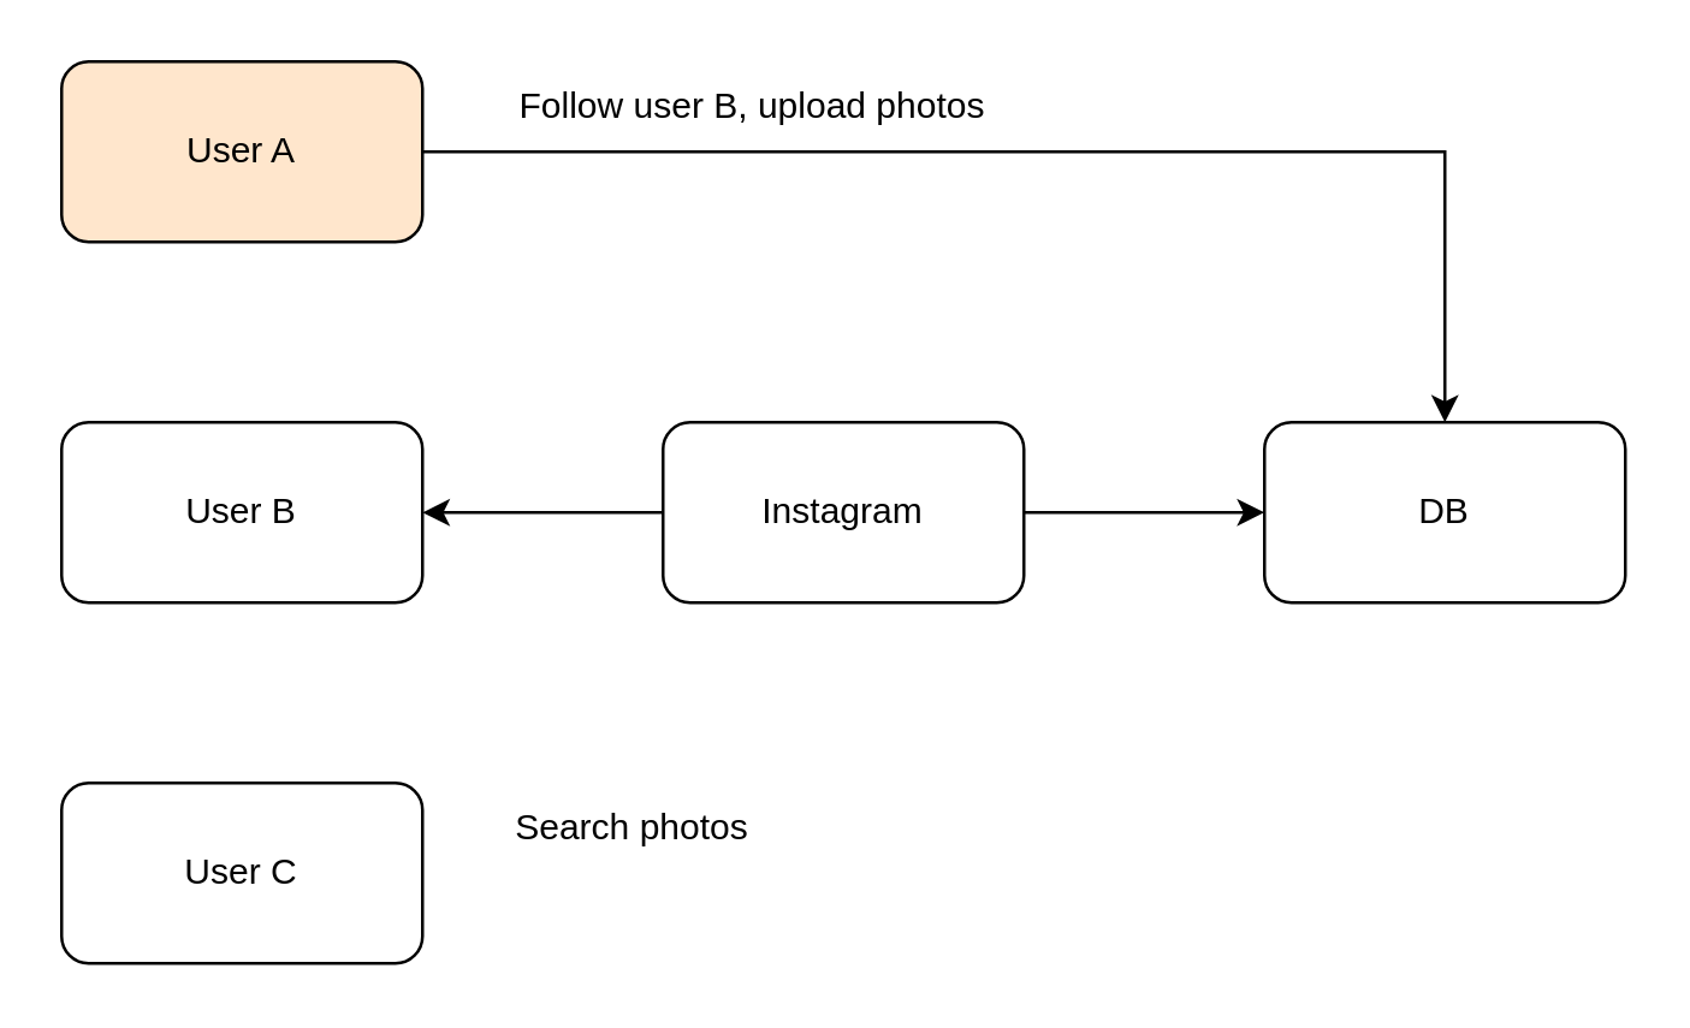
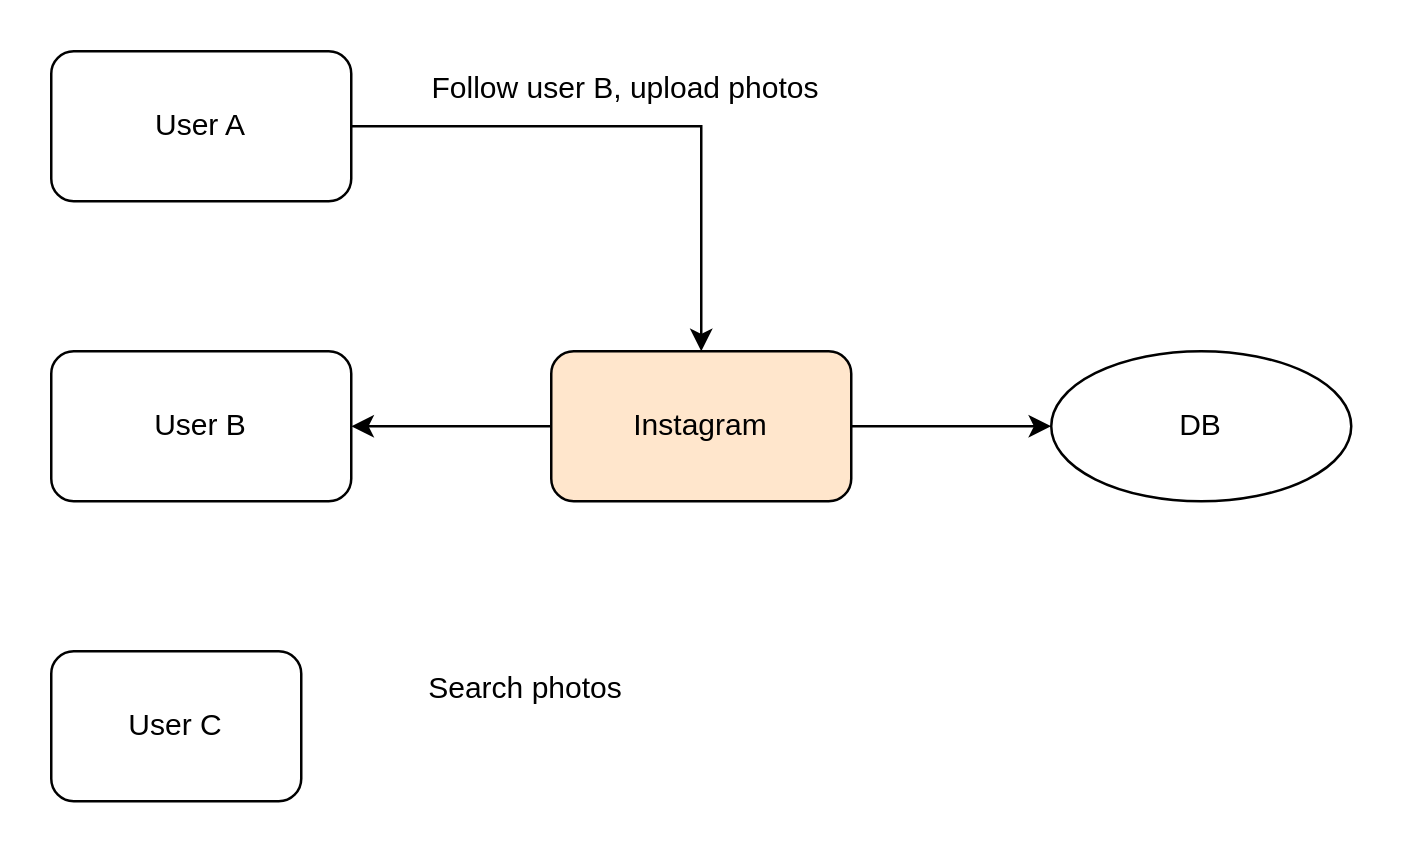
  <mxCell id="0" />
  <mxCell id="1" parent="0" />
- <mxCell id="2" style="edgeStyle=orthogonalEdgeStyle;rounded=0;orthogonalLoop=1;jettySize=auto;html=1;exitX=1;exitY=0.5;exitDx=0;exitDy=0;" edge="1" parent="1" source="3" target="9"><mxGeometry relative="1" as="geometry" /></mxCell>
- <mxCell id="3" value="User A" style="rounded=1;whiteSpace=wrap;html=1;fillColor=#ffe6cc;" vertex="1" parent="1"><mxGeometry x="20" y="20" width="120" height="60" as="geometry" /></mxCell>
+ <mxCell id="2" style="edgeStyle=orthogonalEdgeStyle;rounded=0;orthogonalLoop=1;jettySize=auto;html=1;exitX=1;exitY=0.5;exitDx=0;exitDy=0;entryX=0.5;entryY=0;entryDx=0;entryDy=0;" edge="1" parent="1" source="3" target="8"><mxGeometry relative="1" as="geometry" /></mxCell>
+ <mxCell id="3" value="User A" style="rounded=1;whiteSpace=wrap;html=1;" vertex="1" parent="1"><mxGeometry x="20" y="20" width="120" height="60" as="geometry" /></mxCell>
  <mxCell id="4" value="User B" style="rounded=1;whiteSpace=wrap;html=1;" vertex="1" parent="1"><mxGeometry x="20" y="140" width="120" height="60" as="geometry" /></mxCell>
- <mxCell id="5" value="User C" style="rounded=1;whiteSpace=wrap;html=1;" vertex="1" parent="1"><mxGeometry x="20" y="260" width="120" height="60" as="geometry" /></mxCell>
+ <mxCell id="5" value="User C" style="rounded=1;whiteSpace=wrap;html=1;" vertex="1" parent="1"><mxGeometry x="20" y="260" width="100" height="60" as="geometry" /></mxCell>
  <mxCell id="6" style="edgeStyle=orthogonalEdgeStyle;rounded=0;orthogonalLoop=1;jettySize=auto;html=1;exitX=0;exitY=0.5;exitDx=0;exitDy=0;entryX=1;entryY=0.5;entryDx=0;entryDy=0;" edge="1" parent="1" source="8" target="4"><mxGeometry relative="1" as="geometry" /></mxCell>
  <mxCell id="7" style="edgeStyle=orthogonalEdgeStyle;rounded=0;orthogonalLoop=1;jettySize=auto;html=1;exitX=1;exitY=0.5;exitDx=0;exitDy=0;entryX=0;entryY=0.5;entryDx=0;entryDy=0;" edge="1" parent="1" source="8" target="9"><mxGeometry relative="1" as="geometry" /></mxCell>
- <mxCell id="8" value="Instagram" style="rounded=1;whiteSpace=wrap;html=1;" vertex="1" parent="1"><mxGeometry x="220" y="140" width="120" height="60" as="geometry" /></mxCell>
- <mxCell id="9" value="DB" style="rounded=1;whiteSpace=wrap;html=1;" vertex="1" parent="1"><mxGeometry x="420" y="140" width="120" height="60" as="geometry" /></mxCell>
+ <mxCell id="8" value="Instagram" style="rounded=1;whiteSpace=wrap;html=1;fillColor=#ffe6cc;" vertex="1" parent="1"><mxGeometry x="220" y="140" width="120" height="60" as="geometry" /></mxCell>
+ <mxCell id="9" value="DB" style="ellipse;whiteSpace=wrap;html=1;" vertex="1" parent="1"><mxGeometry x="420" y="140" width="120" height="60" as="geometry" /></mxCell>
  <mxCell id="10" value="Follow user B, upload photos" style="text;html=1;strokeColor=none;fillColor=none;align=center;verticalAlign=middle;whiteSpace=wrap;rounded=0;" vertex="1" parent="1"><mxGeometry x="170" y="20" width="160" height="30" as="geometry" /></mxCell>
  <mxCell id="11" value="Search photos" style="text;html=1;strokeColor=none;fillColor=none;align=center;verticalAlign=middle;whiteSpace=wrap;rounded=0;" vertex="1" parent="1"><mxGeometry x="160" y="260" width="100" height="30" as="geometry" /></mxCell>
